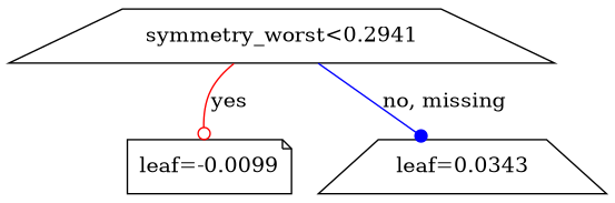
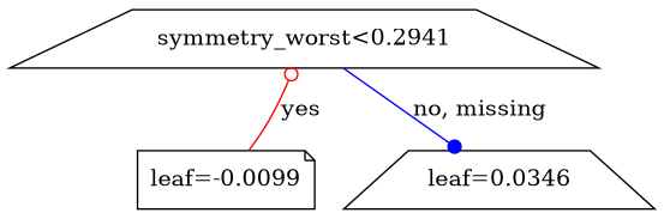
  digraph {
    rankdir=UD
    node [shape=trapezium]
    n1 [label="symmetry_worst<0.2941"]
    n2 [label="leaf=-0.0099" shape=note]
-   n3 [label="leaf=0.0343"]
-   n1 -> n2 [arrowhead=odot color="#FF0000" label=yes]
+   n3 [label="leaf=0.0346"]
+   n2 -> n1 [arrowhead=odot color="#FF0000" label=yes]
    n1 -> n3 [arrowhead=dot color="#0000FF" label="no, missing"]
  }
